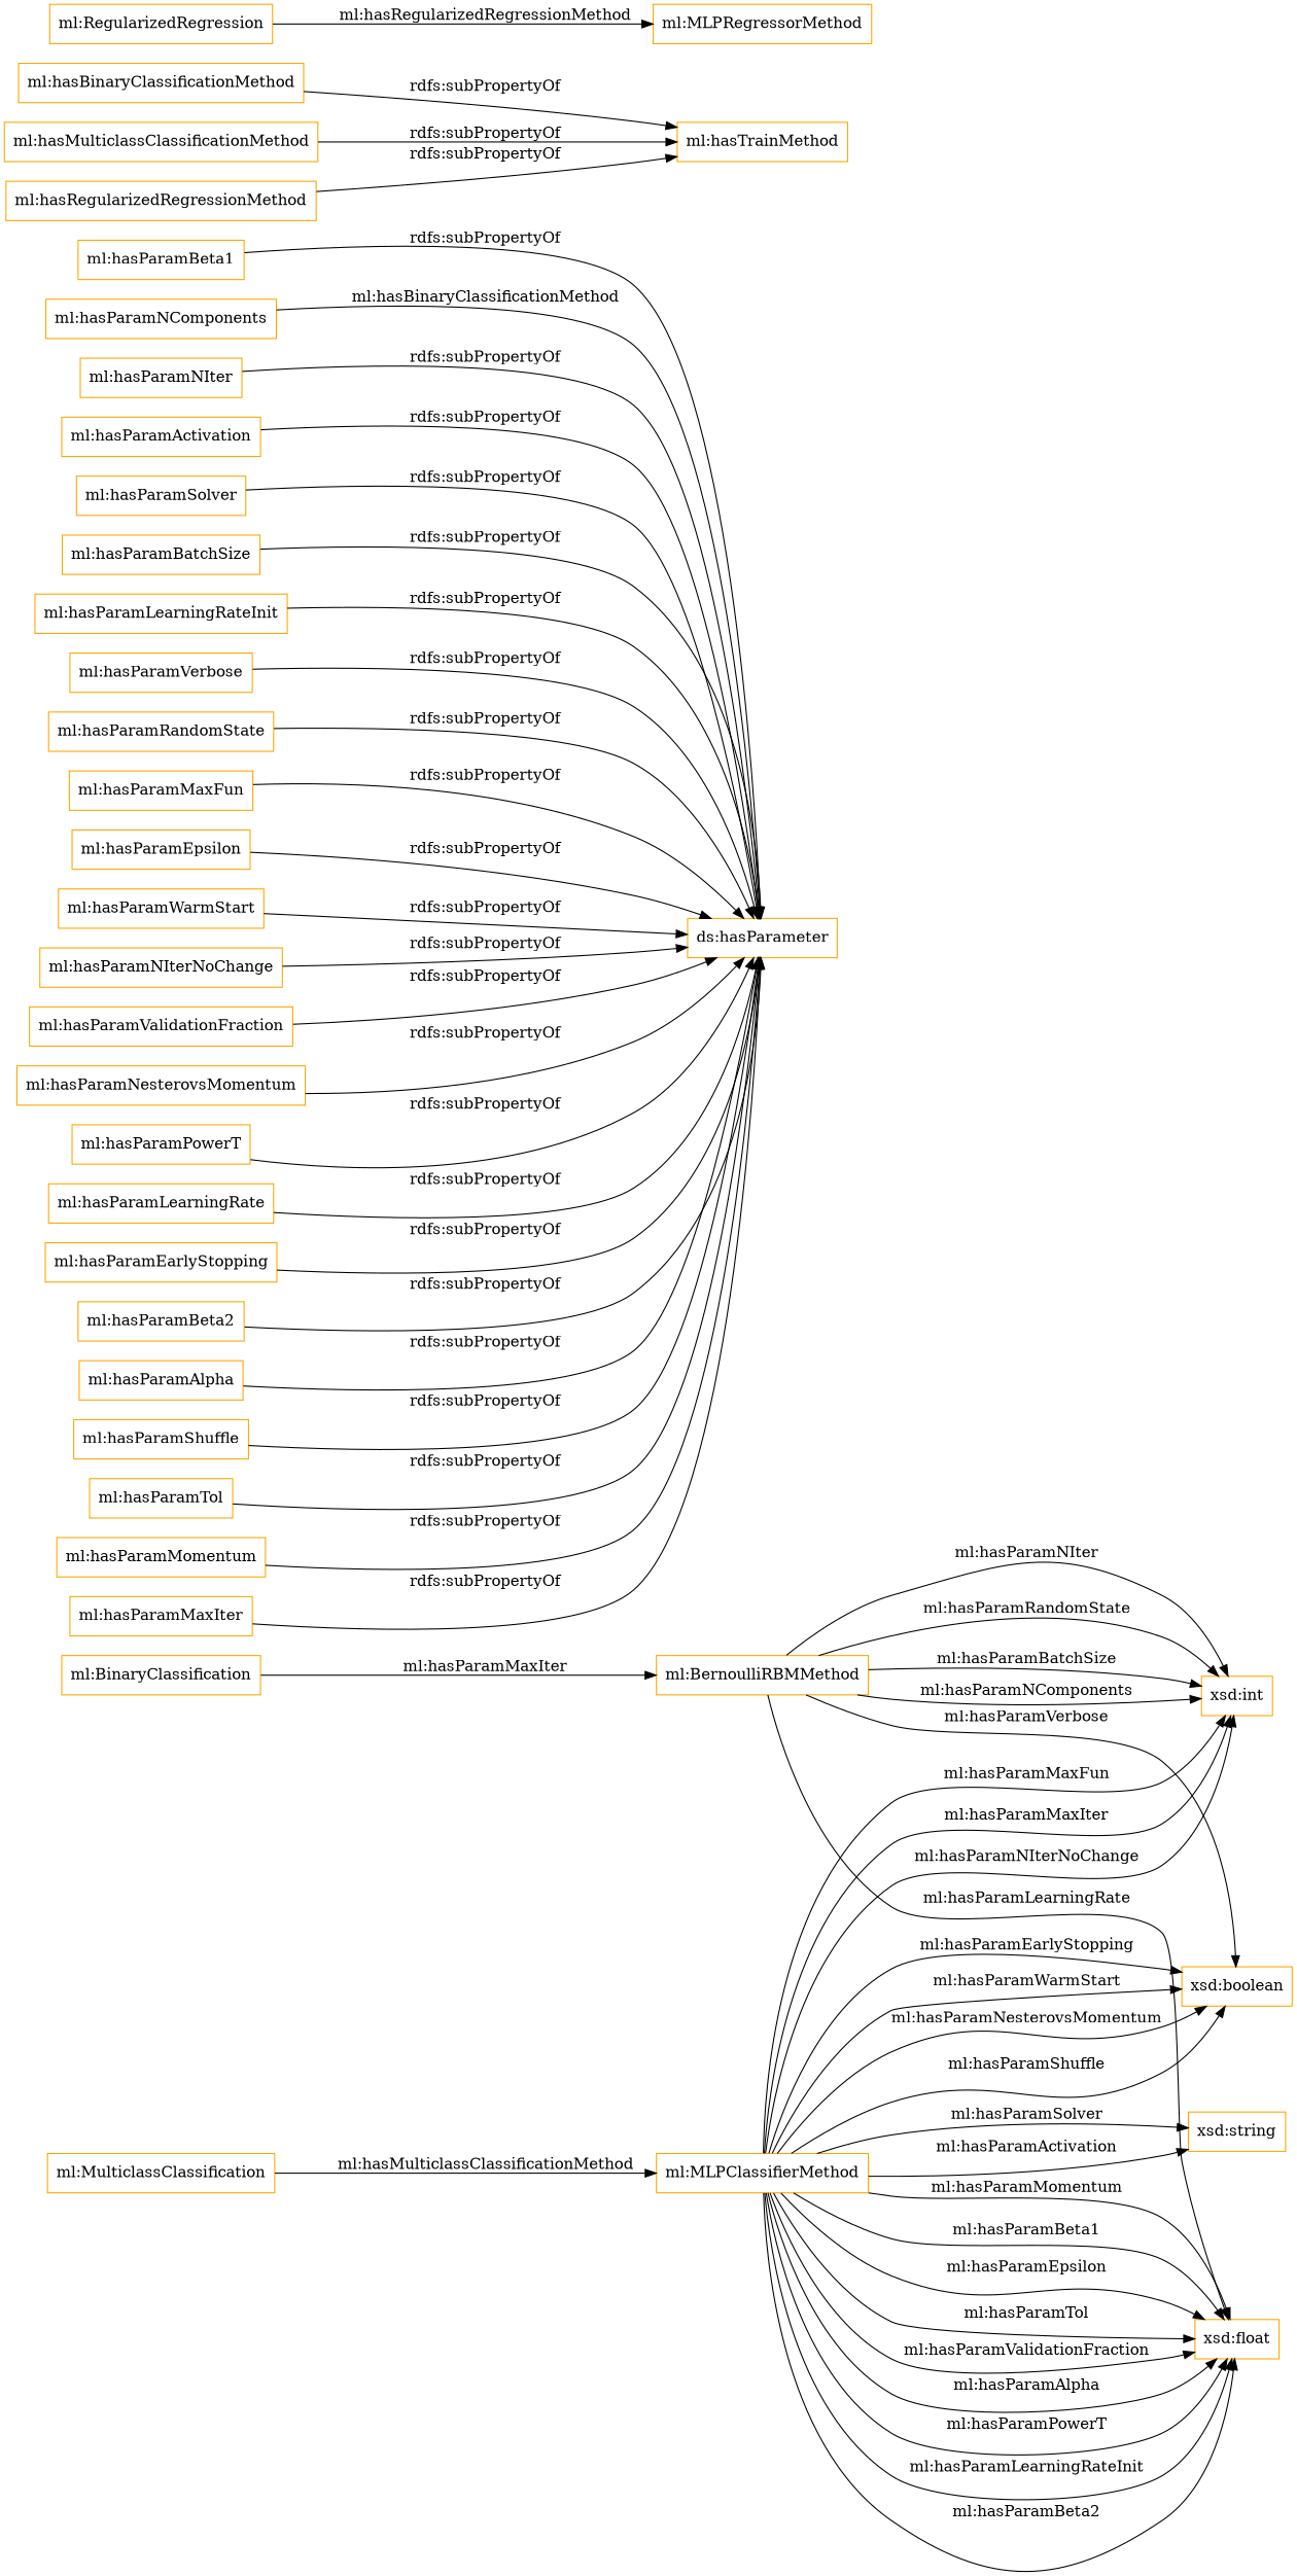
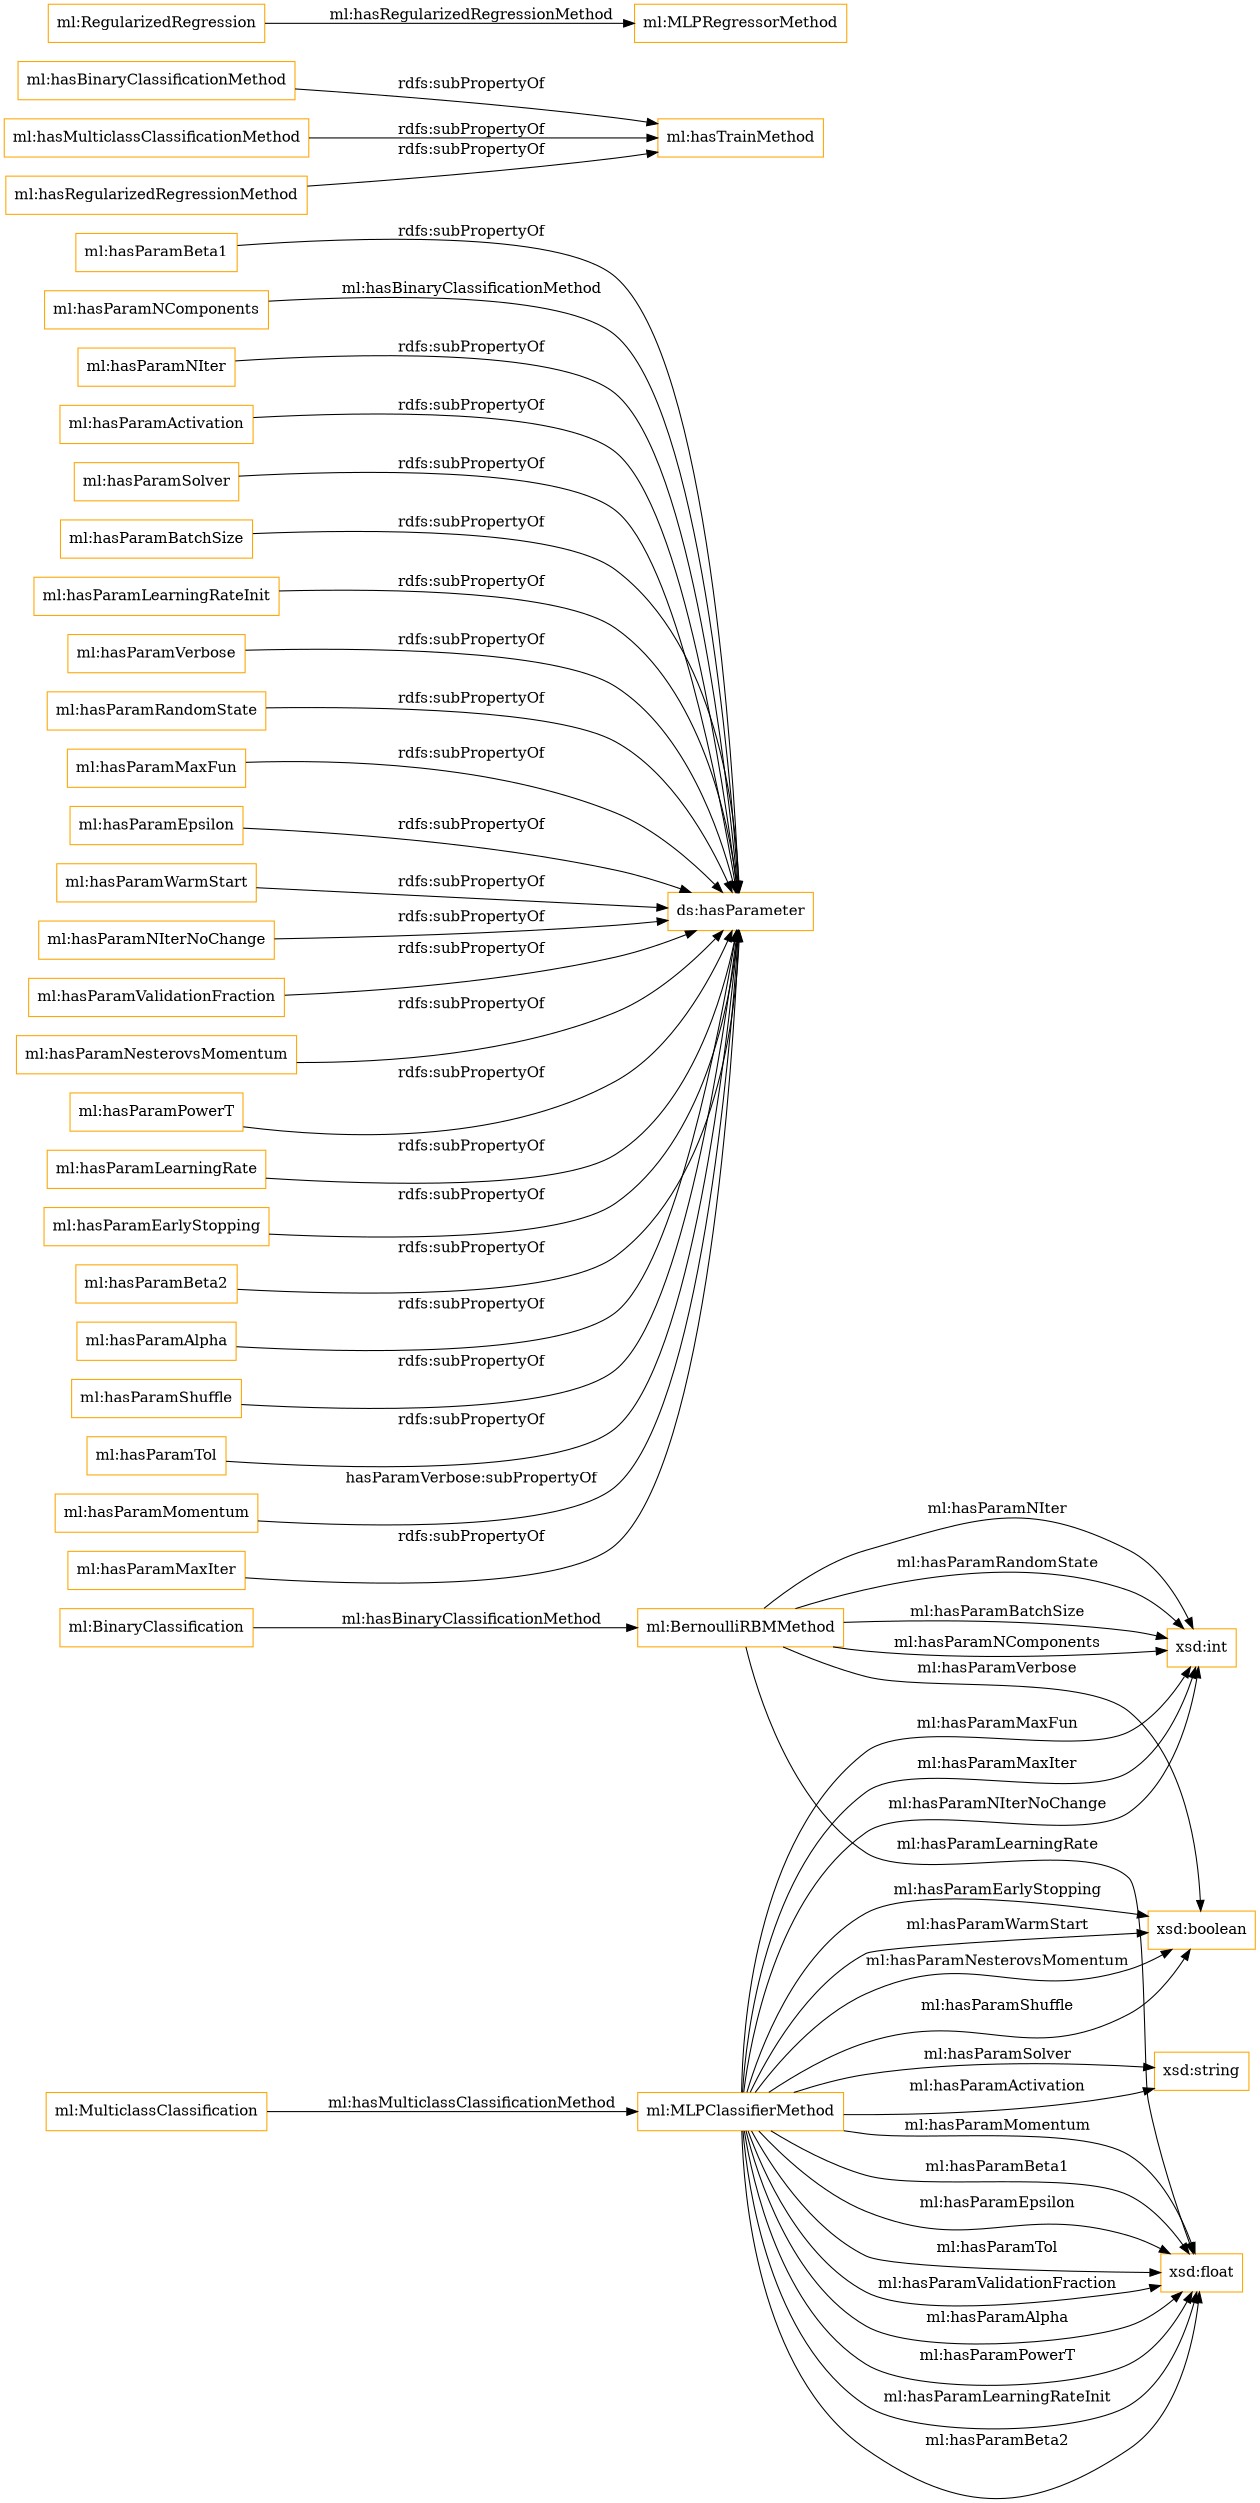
  digraph {
    rankdir=LR
    node [color=orange shape=rectangle]
    "ml:MLPClassifierMethod"
    "xsd:float"
    "xsd:int"
    "xsd:boolean"
    "xsd:string"
    "ml:BernoulliRBMMethod"
    "ml:hasParamBeta1"
    "ds:hasParameter"
    "ml:hasParamNComponents"
    "ml:hasParamNIter"
    "ml:hasParamActivation"
    "ml:hasParamSolver"
    "ml:hasParamBatchSize"
    "ml:hasParamLearningRateInit"
    "ml:hasParamVerbose"
    "ml:hasParamRandomState"
    "ml:hasBinaryClassificationMethod"
    "ml:hasTrainMethod"
    "ml:hasParamMaxFun"
    "ml:hasParamEpsilon"
    "ml:hasParamWarmStart"
    "ml:hasParamNIterNoChange"
    "ml:hasParamValidationFraction"
    "ml:hasParamNesterovsMomentum"
    "ml:hasParamPowerT"
    "ml:hasParamLearningRate"
    "ml:hasParamEarlyStopping"
    "ml:hasParamBeta2"
    "ml:hasMulticlassClassificationMethod"
    "ml:hasParamAlpha"
    "ml:hasParamShuffle"
    "ml:hasParamTol"
    "ml:hasParamMomentum"
    "ml:hasRegularizedRegressionMethod"
    "ml:hasParamMaxIter"
    "ml:RegularizedRegression"
    "ml:MLPRegressorMethod"
    "ml:BinaryClassification"
    "ml:MulticlassClassification"
    "ml:MLPClassifierMethod" -> "xsd:float" [label="ml:hasParamEpsilon"]
    "ml:MLPClassifierMethod" -> "xsd:float" [label="ml:hasParamTol"]
    "ml:MLPClassifierMethod" -> "xsd:float" [label="ml:hasParamValidationFraction"]
    "ml:MLPClassifierMethod" -> "xsd:float" [label="ml:hasParamAlpha"]
    "ml:MLPClassifierMethod" -> "xsd:float" [label="ml:hasParamPowerT"]
    "ml:MLPClassifierMethod" -> "xsd:float" [label="ml:hasParamLearningRateInit"]
    "ml:MLPClassifierMethod" -> "xsd:float" [label="ml:hasParamBeta2"]
    "ml:MLPClassifierMethod" -> "xsd:float" [label="ml:hasParamMomentum"]
    "ml:MLPClassifierMethod" -> "xsd:float" [label="ml:hasParamBeta1"]
    "ml:MLPClassifierMethod" -> "xsd:int" [label="ml:hasParamMaxFun"]
    "ml:MLPClassifierMethod" -> "xsd:int" [label="ml:hasParamMaxIter"]
    "ml:MLPClassifierMethod" -> "xsd:int" [label="ml:hasParamNIterNoChange"]
    "ml:MLPClassifierMethod" -> "xsd:boolean" [label="ml:hasParamNesterovsMomentum"]
    "ml:MLPClassifierMethod" -> "xsd:boolean" [label="ml:hasParamShuffle"]
    "ml:MLPClassifierMethod" -> "xsd:boolean" [label="ml:hasParamEarlyStopping"]
    "ml:MLPClassifierMethod" -> "xsd:boolean" [label="ml:hasParamWarmStart"]
    "ml:MLPClassifierMethod" -> "xsd:string" [label="ml:hasParamSolver"]
    "ml:MLPClassifierMethod" -> "xsd:string" [label="ml:hasParamActivation"]
    "ml:BernoulliRBMMethod" -> "xsd:float" [label="ml:hasParamLearningRate"]
    "ml:BernoulliRBMMethod" -> "xsd:int" [label="ml:hasParamNIter"]
    "ml:BernoulliRBMMethod" -> "xsd:int" [label="ml:hasParamRandomState"]
    "ml:BernoulliRBMMethod" -> "xsd:int" [label="ml:hasParamBatchSize"]
    "ml:BernoulliRBMMethod" -> "xsd:int" [label="ml:hasParamNComponents"]
    "ml:BernoulliRBMMethod" -> "xsd:boolean" [label="ml:hasParamVerbose"]
    "ml:hasParamBeta1" -> "ds:hasParameter" [label="rdfs:subPropertyOf"]
    "ml:hasParamNComponents" -> "ds:hasParameter" [label="ml:hasBinaryClassificationMethod"]
    "ml:hasParamNIter" -> "ds:hasParameter" [label="rdfs:subPropertyOf"]
    "ml:hasParamActivation" -> "ds:hasParameter" [label="rdfs:subPropertyOf"]
    "ml:hasParamSolver" -> "ds:hasParameter" [label="rdfs:subPropertyOf"]
    "ml:hasParamBatchSize" -> "ds:hasParameter" [label="rdfs:subPropertyOf"]
    "ml:hasParamLearningRateInit" -> "ds:hasParameter" [label="rdfs:subPropertyOf"]
    "ml:hasParamVerbose" -> "ds:hasParameter" [label="rdfs:subPropertyOf"]
    "ml:hasParamRandomState" -> "ds:hasParameter" [label="rdfs:subPropertyOf"]
    "ml:hasBinaryClassificationMethod" -> "ml:hasTrainMethod" [label="rdfs:subPropertyOf"]
    "ml:hasParamMaxFun" -> "ds:hasParameter" [label="rdfs:subPropertyOf"]
    "ml:hasParamEpsilon" -> "ds:hasParameter" [label="rdfs:subPropertyOf"]
    "ml:hasParamWarmStart" -> "ds:hasParameter" [label="rdfs:subPropertyOf"]
    "ml:hasParamNIterNoChange" -> "ds:hasParameter" [label="rdfs:subPropertyOf"]
    "ml:hasParamValidationFraction" -> "ds:hasParameter" [label="rdfs:subPropertyOf"]
    "ml:hasParamNesterovsMomentum" -> "ds:hasParameter" [label="rdfs:subPropertyOf"]
    "ml:hasParamPowerT" -> "ds:hasParameter" [label="rdfs:subPropertyOf"]
    "ml:hasParamLearningRate" -> "ds:hasParameter" [label="rdfs:subPropertyOf"]
    "ml:hasParamEarlyStopping" -> "ds:hasParameter" [label="rdfs:subPropertyOf"]
    "ml:hasParamBeta2" -> "ds:hasParameter" [label="rdfs:subPropertyOf"]
    "ml:hasMulticlassClassificationMethod" -> "ml:hasTrainMethod" [label="rdfs:subPropertyOf"]
    "ml:hasParamAlpha" -> "ds:hasParameter" [label="rdfs:subPropertyOf"]
    "ml:hasParamShuffle" -> "ds:hasParameter" [label="rdfs:subPropertyOf"]
    "ml:hasParamTol" -> "ds:hasParameter" [label="rdfs:subPropertyOf"]
-   "ml:hasParamMomentum" -> "ds:hasParameter" [label="rdfs:subPropertyOf"]
+   "ml:hasParamMomentum" -> "ds:hasParameter" [label="hasParamVerbose:subPropertyOf"]
    "ml:hasRegularizedRegressionMethod" -> "ml:hasTrainMethod" [label="rdfs:subPropertyOf"]
    "ml:hasParamMaxIter" -> "ds:hasParameter" [label="rdfs:subPropertyOf"]
    "ml:RegularizedRegression" -> "ml:MLPRegressorMethod" [label="ml:hasRegularizedRegressionMethod"]
-   "ml:BinaryClassification" -> "ml:BernoulliRBMMethod" [label="ml:hasParamMaxIter"]
+   "ml:BinaryClassification" -> "ml:BernoulliRBMMethod" [label="ml:hasBinaryClassificationMethod"]
    "ml:MulticlassClassification" -> "ml:MLPClassifierMethod" [label="ml:hasMulticlassClassificationMethod"]
  }
